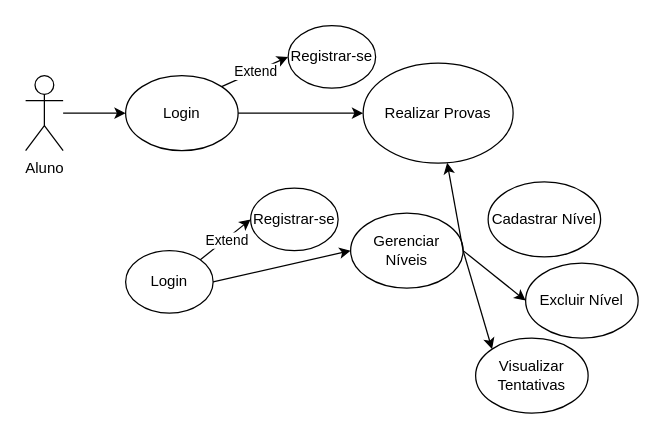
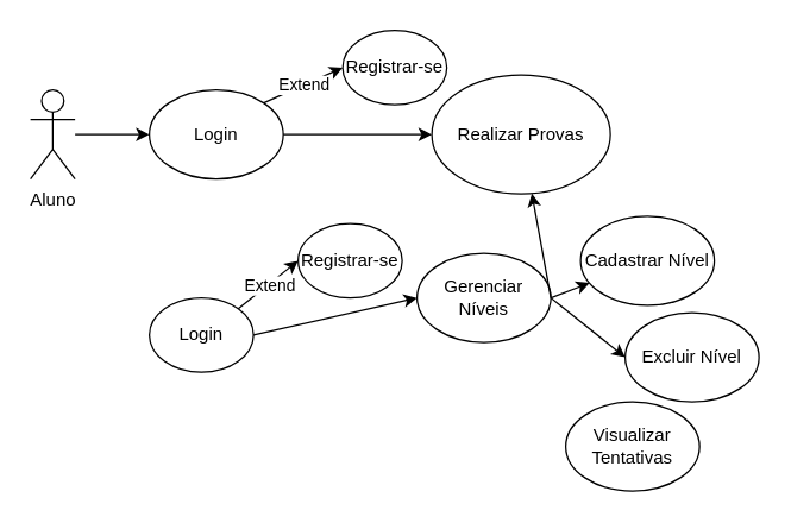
  <mxCell id="0" />
  <mxCell id="1" parent="0" />
  <mxCell id="2" value="Aluno" style="shape=umlActor;verticalLabelPosition=bottom;verticalAlign=top;html=1;outlineConnect=0;" vertex="1" parent="1"><mxGeometry x="20" y="60" width="30" height="60" as="geometry" /></mxCell>
  <mxCell id="3" value="Login" style="ellipse;whiteSpace=wrap;html=1;" vertex="1" parent="1"><mxGeometry x="100" y="60" width="90" height="60" as="geometry" /></mxCell>
  <mxCell id="4" value="Registrar-se" style="ellipse;whiteSpace=wrap;html=1;" vertex="1" parent="1"><mxGeometry x="230" y="20" width="70" height="50" as="geometry" /></mxCell>
  <mxCell id="5" value="" style="endArrow=classic;html=1;rounded=0;exitX=1;exitY=0;exitDx=0;exitDy=0;entryX=0;entryY=0.5;entryDx=0;entryDy=0;" edge="1" parent="1" source="3" target="4"><mxGeometry relative="1" as="geometry"><mxPoint x="310" y="270" as="sourcePoint" /><mxPoint x="270" y="100" as="targetPoint" /></mxGeometry></mxCell>
  <mxCell id="6" value="Extend" style="edgeLabel;resizable=0;html=1;;align=center;verticalAlign=middle;" connectable="0" vertex="1" parent="5"><mxGeometry relative="1" as="geometry" /></mxCell>
  <mxCell id="7" value="" style="endArrow=classic;html=1;rounded=0;" edge="1" parent="1" source="2" target="3"><mxGeometry width="50" height="50" relative="1" as="geometry"><mxPoint x="380" y="300" as="sourcePoint" /><mxPoint x="430" y="250" as="targetPoint" /></mxGeometry></mxCell>
  <mxCell id="8" value="" style="endArrow=classic;html=1;rounded=0;exitX=1;exitY=0.5;exitDx=0;exitDy=0;entryX=0;entryY=0.5;entryDx=0;entryDy=0;" edge="1" parent="1" source="3" target="9"><mxGeometry width="50" height="50" relative="1" as="geometry"><mxPoint x="230" y="150" as="sourcePoint" /><mxPoint x="260" y="90" as="targetPoint" /></mxGeometry></mxCell>
  <mxCell id="9" value="Realizar Provas" style="ellipse;whiteSpace=wrap;html=1;" vertex="1" parent="1"><mxGeometry x="290" y="50" width="120" height="80" as="geometry" /></mxCell>
  <mxCell id="10" value="Login" style="ellipse;whiteSpace=wrap;html=1;" vertex="1" parent="1"><mxGeometry x="100" y="200" width="70" height="50" as="geometry" /></mxCell>
  <mxCell id="11" value="" style="endArrow=classic;html=1;rounded=0;exitX=1;exitY=0;exitDx=0;exitDy=0;entryX=0;entryY=0.5;entryDx=0;entryDy=0;" edge="1" parent="1" source="10" target="13"><mxGeometry relative="1" as="geometry"><mxPoint x="250" y="204" as="sourcePoint" /><mxPoint x="200" y="180" as="targetPoint" /></mxGeometry></mxCell>
  <mxCell id="12" value="Extend" style="edgeLabel;resizable=0;html=1;;align=center;verticalAlign=middle;" connectable="0" vertex="1" parent="11"><mxGeometry relative="1" as="geometry" /></mxCell>
  <mxCell id="13" value="Registrar-se" style="ellipse;whiteSpace=wrap;html=1;" vertex="1" parent="1"><mxGeometry x="200" y="150" width="70" height="50" as="geometry" /></mxCell>
  <mxCell id="14" value="Gerenciar&lt;div&gt;Níveis&lt;/div&gt;" style="ellipse;whiteSpace=wrap;html=1;" vertex="1" parent="1"><mxGeometry x="280" y="170" width="90" height="60" as="geometry" /></mxCell>
  <mxCell id="15" value="" style="endArrow=classic;html=1;rounded=0;exitX=1;exitY=0.5;exitDx=0;exitDy=0;entryX=0;entryY=0.5;entryDx=0;entryDy=0;" edge="1" parent="1" source="10" target="14"><mxGeometry width="50" height="50" relative="1" as="geometry"><mxPoint x="170" y="310" as="sourcePoint" /><mxPoint x="220" y="260" as="targetPoint" /></mxGeometry></mxCell>
  <mxCell id="16" value="Cadastrar Nível" style="ellipse;whiteSpace=wrap;html=1;" vertex="1" parent="1"><mxGeometry x="390" y="145" width="90" height="60" as="geometry" /></mxCell>
  <mxCell id="17" value="Excluir Nível" style="ellipse;whiteSpace=wrap;html=1;" vertex="1" parent="1"><mxGeometry x="420" y="210" width="90" height="60" as="geometry" /></mxCell>
  <mxCell id="18" value="" style="endArrow=classic;html=1;rounded=0;exitX=1;exitY=0.5;exitDx=0;exitDy=0;" edge="1" parent="1" source="14" target="9"><mxGeometry width="50" height="50" relative="1" as="geometry"><mxPoint x="380" y="300" as="sourcePoint" /><mxPoint x="430" y="250" as="targetPoint" /></mxGeometry></mxCell>
  <mxCell id="19" value="Visualizar Tentativas" style="ellipse;whiteSpace=wrap;html=1;" vertex="1" parent="1"><mxGeometry x="380" y="270" width="90" height="60" as="geometry" /></mxCell>
  <mxCell id="20" value="" style="endArrow=classic;html=1;rounded=0;exitX=1;exitY=0.5;exitDx=0;exitDy=0;entryX=0;entryY=0.5;entryDx=0;entryDy=0;" edge="1" parent="1" source="14" target="17"><mxGeometry width="50" height="50" relative="1" as="geometry"><mxPoint x="190" y="400" as="sourcePoint" /><mxPoint x="240" y="350" as="targetPoint" /></mxGeometry></mxCell>
- <mxCell id="21" value="" style="endArrow=classic;html=1;rounded=0;exitX=1;exitY=0.5;exitDx=0;exitDy=0;entryX=0;entryY=0;entryDx=0;entryDy=0;" edge="1" parent="1" source="14" target="19"><mxGeometry width="50" height="50" relative="1" as="geometry"><mxPoint x="380" y="300" as="sourcePoint" /><mxPoint x="430" y="250" as="targetPoint" /></mxGeometry></mxCell>
+ <mxCell id="21" value="" style="endArrow=classic;html=1;rounded=0;exitX=1;exitY=0.5;exitDx=0;exitDy=0;" edge="1" parent="1" source="14" target="16"><mxGeometry width="50" height="50" relative="1" as="geometry"><mxPoint x="380" y="300" as="sourcePoint" /><mxPoint x="430" y="250" as="targetPoint" /></mxGeometry></mxCell>
